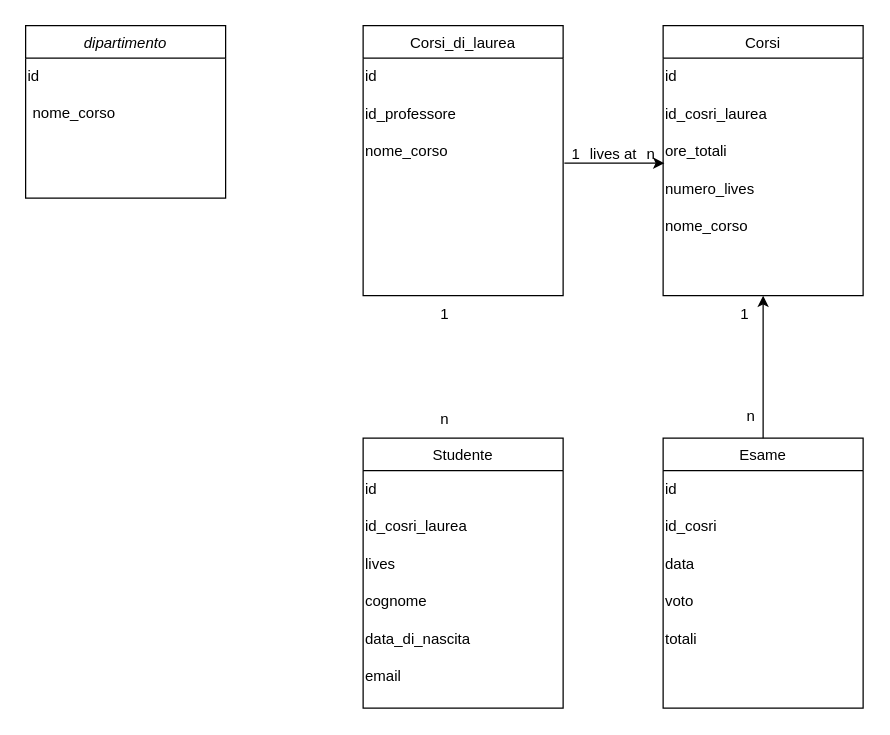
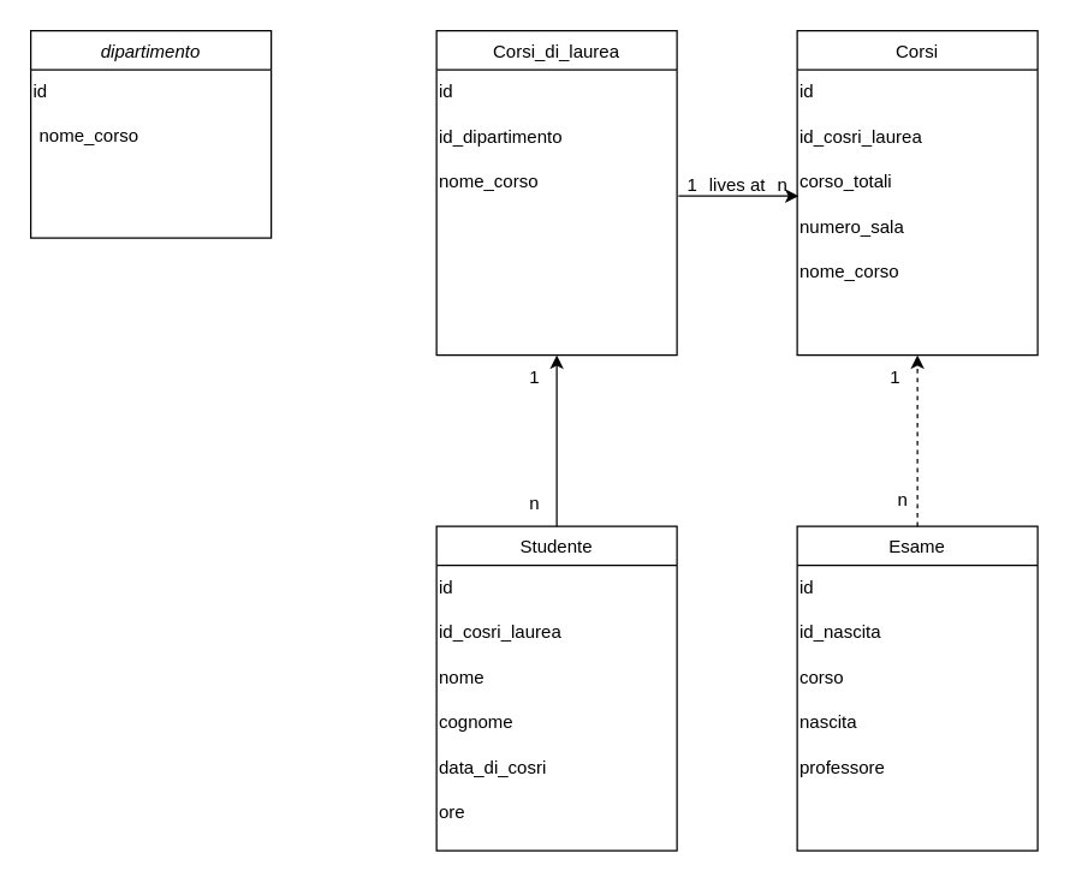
  <mxCell id="0" />
  <mxCell id="1" parent="0" />
  <mxCell id="2" value="dipartimento" style="swimlane;fontStyle=2;align=center;verticalAlign=top;childLayout=stackLayout;horizontal=1;startSize=26;horizontalStack=0;resizeParent=1;resizeLast=0;collapsible=1;marginBottom=0;rounded=0;shadow=0;strokeWidth=1;" parent="1" vertex="1"><mxGeometry x="20" y="20" width="160" height="138" as="geometry"><mxRectangle x="230" y="140" width="160" height="26" as="alternateBounds" /></mxGeometry></mxCell>
  <mxCell id="3" value="id" style="text;html=1;align=left;verticalAlign=middle;resizable=0;points=[];autosize=1;strokeColor=none;fillColor=none;" vertex="1" parent="2"><mxGeometry y="26" width="160" height="30" as="geometry" /></mxCell>
  <mxCell id="4" value="nome_corso" style="text;align=left;verticalAlign=top;spacingLeft=4;spacingRight=4;overflow=hidden;rotatable=0;points=[[0,0.5],[1,0.5]];portConstraint=eastwest;" parent="2" vertex="1"><mxGeometry y="56" width="160" height="26" as="geometry" /></mxCell>
  <mxCell id="5" value="Corsi_di_laurea" style="swimlane;fontStyle=0;align=center;verticalAlign=top;childLayout=stackLayout;horizontal=1;startSize=26;horizontalStack=0;resizeParent=1;resizeLast=0;collapsible=1;marginBottom=0;rounded=0;shadow=0;strokeWidth=1;" parent="1" vertex="1"><mxGeometry x="290" y="20" width="160" height="216" as="geometry"><mxRectangle x="550" y="140" width="160" height="26" as="alternateBounds" /></mxGeometry></mxCell>
  <mxCell id="6" value="id" style="text;html=1;align=left;verticalAlign=middle;resizable=0;points=[];autosize=1;strokeColor=none;fillColor=none;" vertex="1" parent="5"><mxGeometry y="26" width="160" height="30" as="geometry" /></mxCell>
- <mxCell id="7" value="id_professore" style="text;html=1;align=left;verticalAlign=middle;resizable=0;points=[];autosize=1;strokeColor=none;fillColor=none;" vertex="1" parent="5"><mxGeometry y="56" width="160" height="30" as="geometry" /></mxCell>
+ <mxCell id="7" value="id_dipartimento" style="text;html=1;align=left;verticalAlign=middle;resizable=0;points=[];autosize=1;strokeColor=none;fillColor=none;" vertex="1" parent="5"><mxGeometry y="56" width="160" height="30" as="geometry" /></mxCell>
  <mxCell id="8" value="nome_corso" style="text;html=1;align=left;verticalAlign=middle;resizable=0;points=[];autosize=1;strokeColor=none;fillColor=none;" vertex="1" parent="5"><mxGeometry y="86" width="160" height="30" as="geometry" /></mxCell>
  <mxCell id="9" value="Corsi" style="swimlane;fontStyle=0;align=center;verticalAlign=top;childLayout=stackLayout;horizontal=1;startSize=26;horizontalStack=0;resizeParent=1;resizeLast=0;collapsible=1;marginBottom=0;rounded=0;shadow=0;strokeWidth=1;" vertex="1" parent="1"><mxGeometry x="530" y="20" width="160" height="216" as="geometry"><mxRectangle x="550" y="140" width="160" height="26" as="alternateBounds" /></mxGeometry></mxCell>
  <mxCell id="10" value="id" style="text;html=1;align=left;verticalAlign=middle;resizable=0;points=[];autosize=1;strokeColor=none;fillColor=none;" vertex="1" parent="9"><mxGeometry y="26" width="160" height="30" as="geometry" /></mxCell>
  <mxCell id="11" value="id_cosri_laurea" style="text;html=1;align=left;verticalAlign=middle;resizable=0;points=[];autosize=1;strokeColor=none;fillColor=none;" vertex="1" parent="9"><mxGeometry y="56" width="160" height="30" as="geometry" /></mxCell>
- <mxCell id="12" value="ore_totali" style="text;html=1;align=left;verticalAlign=middle;resizable=0;points=[];autosize=1;strokeColor=none;fillColor=none;" vertex="1" parent="9"><mxGeometry y="86" width="160" height="30" as="geometry" /></mxCell>
- <mxCell id="13" value="numero_lives" style="text;html=1;align=left;verticalAlign=middle;resizable=0;points=[];autosize=1;strokeColor=none;fillColor=none;" vertex="1" parent="9"><mxGeometry y="116" width="160" height="30" as="geometry" /></mxCell>
+ <mxCell id="12" value="corso_totali" style="text;html=1;align=left;verticalAlign=middle;resizable=0;points=[];autosize=1;strokeColor=none;fillColor=none;" vertex="1" parent="9"><mxGeometry y="86" width="160" height="30" as="geometry" /></mxCell>
+ <mxCell id="13" value="numero_sala" style="text;html=1;align=left;verticalAlign=middle;resizable=0;points=[];autosize=1;strokeColor=none;fillColor=none;" vertex="1" parent="9"><mxGeometry y="116" width="160" height="30" as="geometry" /></mxCell>
  <mxCell id="14" value="nome_corso" style="text;html=1;align=left;verticalAlign=middle;resizable=0;points=[];autosize=1;strokeColor=none;fillColor=none;" vertex="1" parent="9"><mxGeometry y="146" width="160" height="30" as="geometry" /></mxCell>
  <mxCell id="15" value="" style="endArrow=classic;html=1;rounded=0;" edge="1" parent="1"><mxGeometry width="50" height="50" relative="1" as="geometry"><mxPoint x="451" y="130" as="sourcePoint" /><mxPoint x="531" y="130" as="targetPoint" /><Array as="points"><mxPoint x="510" y="130" /></Array></mxGeometry></mxCell>
  <mxCell id="16" value="1" style="text;html=1;align=center;verticalAlign=middle;resizable=0;points=[];autosize=1;strokeColor=none;fillColor=none;" vertex="1" parent="1"><mxGeometry x="445" y="108" width="30" height="30" as="geometry" /></mxCell>
  <mxCell id="17" value="n" style="text;html=1;align=center;verticalAlign=middle;resizable=0;points=[];autosize=1;strokeColor=none;fillColor=none;" vertex="1" parent="1"><mxGeometry x="505" y="108" width="30" height="30" as="geometry" /></mxCell>
  <mxCell id="18" value="lives at" style="text;html=1;align=center;verticalAlign=middle;resizable=0;points=[];autosize=1;strokeColor=none;fillColor=none;" vertex="1" parent="1"><mxGeometry x="460" y="108" width="60" height="30" as="geometry" /></mxCell>
  <mxCell id="19" value="Studente" style="swimlane;fontStyle=0;align=center;verticalAlign=top;childLayout=stackLayout;horizontal=1;startSize=26;horizontalStack=0;resizeParent=1;resizeLast=0;collapsible=1;marginBottom=0;rounded=0;shadow=0;strokeWidth=1;" vertex="1" parent="1"><mxGeometry x="290" y="350" width="160" height="216" as="geometry"><mxRectangle x="550" y="140" width="160" height="26" as="alternateBounds" /></mxGeometry></mxCell>
  <mxCell id="20" value="id" style="text;html=1;align=left;verticalAlign=middle;resizable=0;points=[];autosize=1;strokeColor=none;fillColor=none;" vertex="1" parent="19"><mxGeometry y="26" width="160" height="30" as="geometry" /></mxCell>
  <mxCell id="21" value="id_cosri_laurea" style="text;html=1;align=left;verticalAlign=middle;resizable=0;points=[];autosize=1;strokeColor=none;fillColor=none;" vertex="1" parent="19"><mxGeometry y="56" width="160" height="30" as="geometry" /></mxCell>
- <mxCell id="22" value="lives" style="text;html=1;align=left;verticalAlign=middle;resizable=0;points=[];autosize=1;strokeColor=none;fillColor=none;" vertex="1" parent="19"><mxGeometry y="86" width="160" height="30" as="geometry" /></mxCell>
+ <mxCell id="22" value="nome" style="text;html=1;align=left;verticalAlign=middle;resizable=0;points=[];autosize=1;strokeColor=none;fillColor=none;" vertex="1" parent="19"><mxGeometry y="86" width="160" height="30" as="geometry" /></mxCell>
  <mxCell id="23" value="cognome" style="text;html=1;align=left;verticalAlign=middle;resizable=0;points=[];autosize=1;strokeColor=none;fillColor=none;" vertex="1" parent="19"><mxGeometry y="116" width="160" height="30" as="geometry" /></mxCell>
- <mxCell id="24" value="data_di_nascita" style="text;html=1;align=left;verticalAlign=middle;resizable=0;points=[];autosize=1;strokeColor=none;fillColor=none;" vertex="1" parent="19"><mxGeometry y="146" width="160" height="30" as="geometry" /></mxCell>
- <mxCell id="25" value="email" style="text;html=1;align=left;verticalAlign=middle;resizable=0;points=[];autosize=1;strokeColor=none;fillColor=none;" vertex="1" parent="19"><mxGeometry y="176" width="160" height="30" as="geometry" /></mxCell>
+ <mxCell id="24" value="data_di_cosri" style="text;html=1;align=left;verticalAlign=middle;resizable=0;points=[];autosize=1;strokeColor=none;fillColor=none;" vertex="1" parent="19"><mxGeometry y="146" width="160" height="30" as="geometry" /></mxCell>
+ <mxCell id="25" value="ore" style="text;html=1;align=left;verticalAlign=middle;resizable=0;points=[];autosize=1;strokeColor=none;fillColor=none;" vertex="1" parent="19"><mxGeometry y="176" width="160" height="30" as="geometry" /></mxCell>
  <mxCell id="26" value="Esame" style="swimlane;fontStyle=0;align=center;verticalAlign=top;childLayout=stackLayout;horizontal=1;startSize=26;horizontalStack=0;resizeParent=1;resizeLast=0;collapsible=1;marginBottom=0;rounded=0;shadow=0;strokeWidth=1;" vertex="1" parent="1"><mxGeometry x="530" y="350" width="160" height="216" as="geometry"><mxRectangle x="550" y="140" width="160" height="26" as="alternateBounds" /></mxGeometry></mxCell>
  <mxCell id="27" value="id" style="text;html=1;align=left;verticalAlign=middle;resizable=0;points=[];autosize=1;strokeColor=none;fillColor=none;" vertex="1" parent="26"><mxGeometry y="26" width="160" height="30" as="geometry" /></mxCell>
- <mxCell id="28" value="id_cosri" style="text;html=1;align=left;verticalAlign=middle;resizable=0;points=[];autosize=1;strokeColor=none;fillColor=none;" vertex="1" parent="26"><mxGeometry y="56" width="160" height="30" as="geometry" /></mxCell>
- <mxCell id="29" value="data" style="text;html=1;align=left;verticalAlign=middle;resizable=0;points=[];autosize=1;strokeColor=none;fillColor=none;" vertex="1" parent="26"><mxGeometry y="86" width="160" height="30" as="geometry" /></mxCell>
- <mxCell id="30" value="voto" style="text;html=1;align=left;verticalAlign=middle;resizable=0;points=[];autosize=1;strokeColor=none;fillColor=none;" vertex="1" parent="26"><mxGeometry y="116" width="160" height="30" as="geometry" /></mxCell>
- <mxCell id="31" value="totali" style="text;html=1;align=left;verticalAlign=middle;resizable=0;points=[];autosize=1;strokeColor=none;fillColor=none;" vertex="1" parent="26"><mxGeometry y="146" width="160" height="30" as="geometry" /></mxCell>
+ <mxCell id="28" value="id_nascita" style="text;html=1;align=left;verticalAlign=middle;resizable=0;points=[];autosize=1;strokeColor=none;fillColor=none;" vertex="1" parent="26"><mxGeometry y="56" width="160" height="30" as="geometry" /></mxCell>
+ <mxCell id="29" value="corso" style="text;html=1;align=left;verticalAlign=middle;resizable=0;points=[];autosize=1;strokeColor=none;fillColor=none;" vertex="1" parent="26"><mxGeometry y="86" width="160" height="30" as="geometry" /></mxCell>
+ <mxCell id="30" value="nascita" style="text;html=1;align=left;verticalAlign=middle;resizable=0;points=[];autosize=1;strokeColor=none;fillColor=none;" vertex="1" parent="26"><mxGeometry y="116" width="160" height="30" as="geometry" /></mxCell>
+ <mxCell id="31" value="professore" style="text;html=1;align=left;verticalAlign=middle;resizable=0;points=[];autosize=1;strokeColor=none;fillColor=none;" vertex="1" parent="26"><mxGeometry y="146" width="160" height="30" as="geometry" /></mxCell>
+ <mxCell id="32" value="" style="endArrow=classic;html=1;rounded=0;entryX=0.5;entryY=1;entryDx=0;entryDy=0;exitX=0.5;exitY=0;exitDx=0;exitDy=0;" edge="1" parent="1" source="19" target="5"><mxGeometry width="50" height="50" relative="1" as="geometry"><mxPoint x="390" y="370" as="sourcePoint" /><mxPoint x="440" y="320" as="targetPoint" /><Array as="points"><mxPoint x="370" y="270" /></Array></mxGeometry></mxCell>
  <mxCell id="33" value="n" style="text;html=1;align=center;verticalAlign=middle;resizable=0;points=[];autosize=1;strokeColor=none;fillColor=none;" vertex="1" parent="1"><mxGeometry x="340" y="320" width="30" height="30" as="geometry" /></mxCell>
  <mxCell id="34" value="1" style="text;html=1;align=center;verticalAlign=middle;resizable=0;points=[];autosize=1;strokeColor=none;fillColor=none;" vertex="1" parent="1"><mxGeometry x="340" y="236" width="30" height="30" as="geometry" /></mxCell>
- <mxCell id="35" value="" style="endArrow=classic;html=1;rounded=0;exitX=0.5;exitY=0;exitDx=0;exitDy=0;entryX=0.5;entryY=1;entryDx=0;entryDy=0;" edge="1" parent="1" source="26" target="9"><mxGeometry width="50" height="50" relative="1" as="geometry"><mxPoint x="490" y="360" as="sourcePoint" /><mxPoint x="540" y="310" as="targetPoint" /></mxGeometry></mxCell>
+ <mxCell id="35" value="" style="endArrow=classic;html=1;rounded=0;exitX=0.5;exitY=0;exitDx=0;exitDy=0;entryX=0.5;entryY=1;entryDx=0;entryDy=0;dashed=1;" edge="1" parent="1" source="26" target="9"><mxGeometry width="50" height="50" relative="1" as="geometry"><mxPoint x="490" y="360" as="sourcePoint" /><mxPoint x="540" y="310" as="targetPoint" /></mxGeometry></mxCell>
  <mxCell id="36" value="n" style="text;html=1;align=center;verticalAlign=middle;resizable=0;points=[];autosize=1;strokeColor=none;fillColor=none;" vertex="1" parent="1"><mxGeometry x="585" y="318" width="30" height="30" as="geometry" /></mxCell>
  <mxCell id="37" value="1" style="text;html=1;align=center;verticalAlign=middle;resizable=0;points=[];autosize=1;strokeColor=none;fillColor=none;" vertex="1" parent="1"><mxGeometry x="580" y="236" width="30" height="30" as="geometry" /></mxCell>
